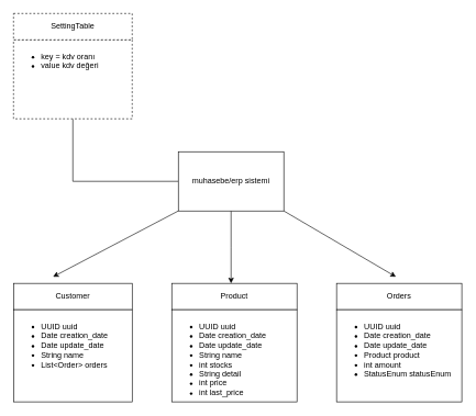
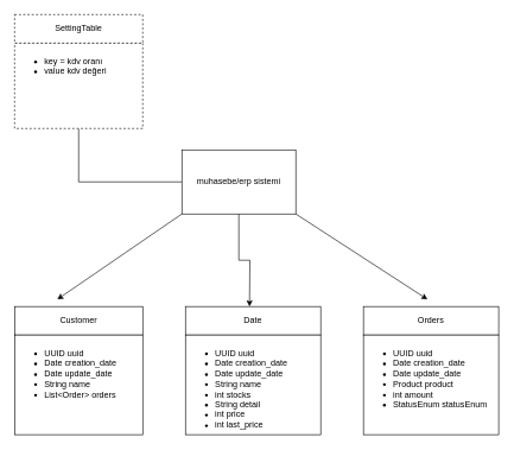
  <mxCell id="0" />
  <mxCell id="1" parent="0" />
  <mxCell id="2" style="edgeStyle=orthogonalEdgeStyle;rounded=0;orthogonalLoop=1;jettySize=auto;html=1;exitX=0.5;exitY=1;exitDx=0;exitDy=0;" edge="1" parent="1" source="4"><mxGeometry relative="1" as="geometry"><mxPoint x="350" y="430" as="targetPoint" /></mxGeometry></mxCell>
  <mxCell id="3" style="edgeStyle=orthogonalEdgeStyle;rounded=0;orthogonalLoop=1;jettySize=auto;html=1;endArrow=none;" edge="1" parent="1" source="4" target="13"><mxGeometry relative="1" as="geometry"><mxPoint x="80" y="210" as="targetPoint" /></mxGeometry></mxCell>
- <mxCell id="4" value="muhasebe/erp sistemi" style="rounded=0;whiteSpace=wrap;html=1;" vertex="1" parent="1"><mxGeometry x="270" y="230" width="160" height="90" as="geometry" /></mxCell>
+ <mxCell id="4" value="muhasebe/erp sistemi" style="rounded=0;whiteSpace=wrap;html=1;" vertex="1" parent="1"><mxGeometry x="255" y="210" width="160" height="90" as="geometry" /></mxCell>
  <mxCell id="5" value="" style="endArrow=classic;html=1;rounded=0;exitX=0;exitY=1;exitDx=0;exitDy=0;" edge="1" parent="1" source="4"><mxGeometry width="50" height="50" relative="1" as="geometry"><mxPoint x="300" y="400" as="sourcePoint" /><mxPoint x="80" y="420" as="targetPoint" /></mxGeometry></mxCell>
  <mxCell id="6" value="" style="endArrow=classic;html=1;rounded=0;exitX=1;exitY=1;exitDx=0;exitDy=0;" edge="1" parent="1" source="4"><mxGeometry width="50" height="50" relative="1" as="geometry"><mxPoint x="280" y="330" as="sourcePoint" /><mxPoint x="600" y="420" as="targetPoint" /></mxGeometry></mxCell>
  <mxCell id="7" value="Customer" style="rounded=0;whiteSpace=wrap;html=1;" vertex="1" parent="1"><mxGeometry x="20" y="430" width="180" height="40" as="geometry" /></mxCell>
- <mxCell id="8" value="Product" style="rounded=0;whiteSpace=wrap;html=1;" vertex="1" parent="1"><mxGeometry x="260" y="430" width="190" height="40" as="geometry" /></mxCell>
+ <mxCell id="8" value="Date" style="rounded=0;whiteSpace=wrap;html=1;" vertex="1" parent="1"><mxGeometry x="260" y="430" width="190" height="40" as="geometry" /></mxCell>
  <mxCell id="9" value="Orders" style="rounded=0;whiteSpace=wrap;html=1;" vertex="1" parent="1"><mxGeometry x="510" y="430" width="190" height="40" as="geometry" /></mxCell>
  <mxCell id="10" value="&lt;ul&gt;&lt;li&gt;UUID uuid&lt;/li&gt;&lt;li&gt;Date creation_date&lt;/li&gt;&lt;li&gt;Date update_date&lt;/li&gt;&lt;li&gt;String name&lt;/li&gt;&lt;li&gt;int stocks&lt;/li&gt;&lt;li&gt;String detail&lt;/li&gt;&lt;li&gt;int price&lt;/li&gt;&lt;li&gt;int last_price&lt;/li&gt;&lt;/ul&gt;" style="rounded=0;whiteSpace=wrap;html=1;align=left;verticalAlign=top;" vertex="1" parent="1"><mxGeometry x="260" y="470" width="190" height="140" as="geometry" /></mxCell>
  <mxCell id="11" value="&lt;ul&gt;&lt;li&gt;UUID uuid&lt;/li&gt;&lt;li&gt;Date creation_date&lt;/li&gt;&lt;li&gt;Date update_date&lt;/li&gt;&lt;li&gt;String name&lt;/li&gt;&lt;li&gt;List&amp;lt;Order&amp;gt; orders&lt;/li&gt;&lt;/ul&gt;" style="rounded=0;whiteSpace=wrap;html=1;align=left;verticalAlign=top;" vertex="1" parent="1"><mxGeometry x="20" y="470" width="180" height="140" as="geometry" /></mxCell>
  <mxCell id="12" value="&lt;ul&gt;&lt;li&gt;UUID uuid&lt;/li&gt;&lt;li&gt;Date creation_date&lt;/li&gt;&lt;li&gt;Date update_date&lt;/li&gt;&lt;li&gt;Product product&lt;/li&gt;&lt;li&gt;int amount&lt;/li&gt;&lt;li&gt;StatusEnum statusEnum&lt;/li&gt;&lt;/ul&gt;" style="rounded=0;whiteSpace=wrap;html=1;align=left;verticalAlign=top;" vertex="1" parent="1"><mxGeometry x="510" y="470" width="190" height="140" as="geometry" /></mxCell>
  <mxCell id="13" value="&lt;ul&gt;&lt;li&gt;key = kdv oranı&lt;/li&gt;&lt;li&gt;value kdv değeri&lt;/li&gt;&lt;/ul&gt;" style="rounded=0;whiteSpace=wrap;html=1;align=left;verticalAlign=top;dashed=1;" vertex="1" parent="1"><mxGeometry x="20" y="60" width="180" height="120" as="geometry" /></mxCell>
  <mxCell id="14" value="SettingTable" style="rounded=0;whiteSpace=wrap;html=1;dashed=1;" vertex="1" parent="1"><mxGeometry x="20" y="20" width="180" height="40" as="geometry" /></mxCell>
